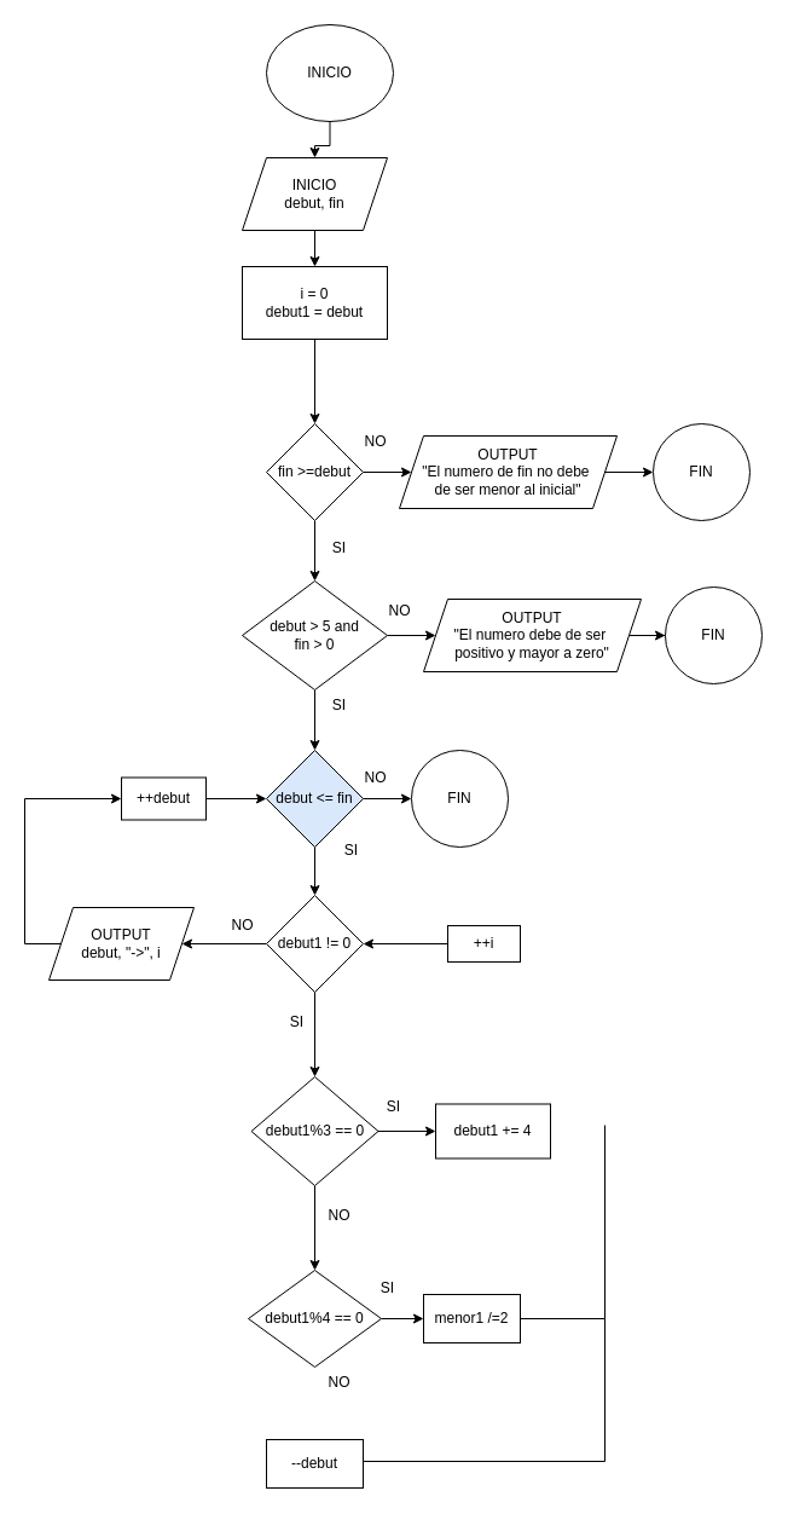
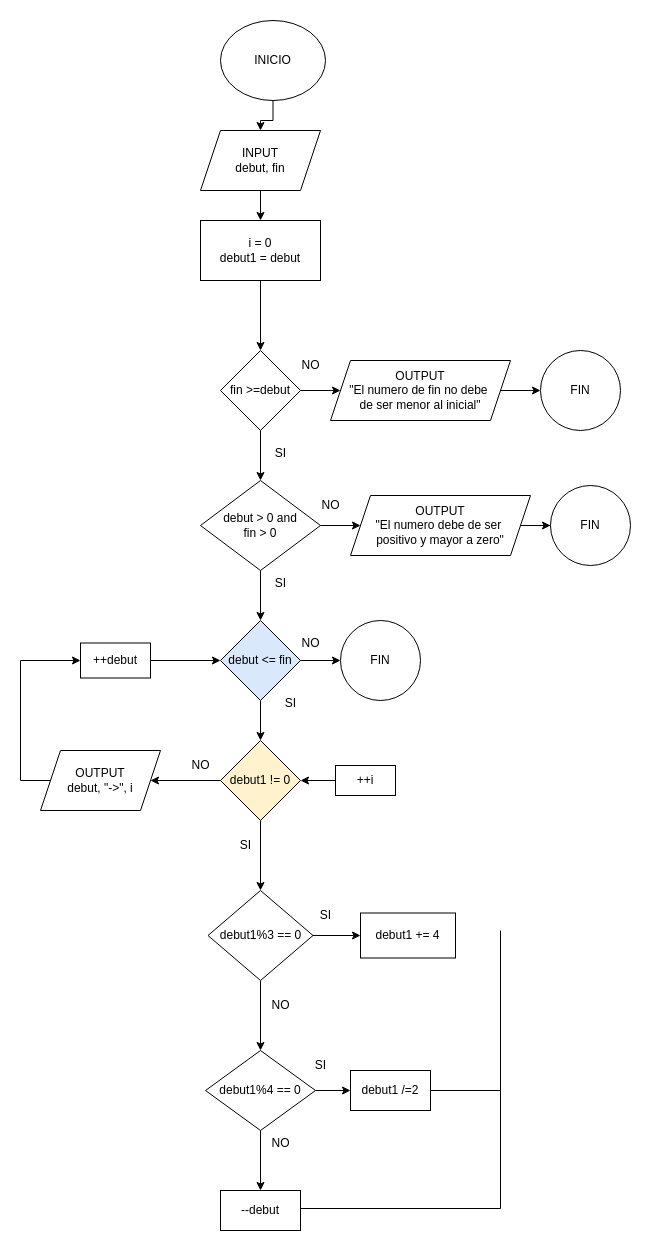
  <mxCell id="0" />
  <mxCell id="1" parent="0" />
  <mxCell id="2" value="" style="edgeStyle=orthogonalEdgeStyle;rounded=0;orthogonalLoop=1;jettySize=auto;html=1;" edge="1" parent="1" source="3" target="5"><mxGeometry relative="1" as="geometry" /></mxCell>
  <mxCell id="3" value="INICIO" style="ellipse;whiteSpace=wrap;html=1;" vertex="1" parent="1"><mxGeometry x="220" y="20" width="105" height="80" as="geometry" /></mxCell>
  <mxCell id="4" value="" style="edgeStyle=orthogonalEdgeStyle;rounded=0;orthogonalLoop=1;jettySize=auto;html=1;" edge="1" parent="1" source="5" target="7"><mxGeometry relative="1" as="geometry" /></mxCell>
- <mxCell id="5" value="INICIO&lt;div&gt;debut, fin&lt;/div&gt;" style="shape=parallelogram;perimeter=parallelogramPerimeter;whiteSpace=wrap;html=1;fixedSize=1;" vertex="1" parent="1"><mxGeometry x="200" y="130" width="120" height="60" as="geometry" /></mxCell>
+ <mxCell id="5" value="INPUT&lt;div&gt;debut, fin&lt;/div&gt;" style="shape=parallelogram;perimeter=parallelogramPerimeter;whiteSpace=wrap;html=1;fixedSize=1;" vertex="1" parent="1"><mxGeometry x="200" y="130" width="120" height="60" as="geometry" /></mxCell>
  <mxCell id="6" value="" style="edgeStyle=orthogonalEdgeStyle;rounded=0;orthogonalLoop=1;jettySize=auto;html=1;" edge="1" parent="1" source="7" target="10"><mxGeometry relative="1" as="geometry" /></mxCell>
  <mxCell id="7" value="i = 0&lt;div&gt;debut1 = debut&lt;/div&gt;" style="whiteSpace=wrap;html=1;" vertex="1" parent="1"><mxGeometry x="200" y="220" width="120" height="60" as="geometry" /></mxCell>
  <mxCell id="8" value="" style="edgeStyle=orthogonalEdgeStyle;rounded=0;orthogonalLoop=1;jettySize=auto;html=1;" edge="1" parent="1" source="10" target="13"><mxGeometry relative="1" as="geometry" /></mxCell>
  <mxCell id="9" value="" style="edgeStyle=orthogonalEdgeStyle;rounded=0;orthogonalLoop=1;jettySize=auto;html=1;" edge="1" parent="1" source="10" target="16"><mxGeometry relative="1" as="geometry" /></mxCell>
  <mxCell id="10" value="fin &amp;gt;=debut" style="rhombus;whiteSpace=wrap;html=1;" vertex="1" parent="1"><mxGeometry x="220" y="350" width="80" height="80" as="geometry" /></mxCell>
  <mxCell id="11" value="NO" style="text;html=1;align=center;verticalAlign=middle;resizable=0;points=[];autosize=1;strokeColor=none;fillColor=none;" vertex="1" parent="1"><mxGeometry x="290" y="350" width="40" height="30" as="geometry" /></mxCell>
  <mxCell id="12" value="" style="edgeStyle=orthogonalEdgeStyle;rounded=0;orthogonalLoop=1;jettySize=auto;html=1;" edge="1" parent="1" source="13" target="55"><mxGeometry relative="1" as="geometry" /></mxCell>
  <mxCell id="13" value="OUTPUT&lt;div&gt;&quot;El numero de fin no debe&amp;nbsp;&lt;/div&gt;&lt;div&gt;de ser menor al inicial&quot;&lt;/div&gt;" style="shape=parallelogram;perimeter=parallelogramPerimeter;whiteSpace=wrap;html=1;fixedSize=1;" vertex="1" parent="1"><mxGeometry x="330" y="360" width="180" height="60" as="geometry" /></mxCell>
  <mxCell id="14" value="" style="edgeStyle=orthogonalEdgeStyle;rounded=0;orthogonalLoop=1;jettySize=auto;html=1;" edge="1" parent="1" source="16" target="20"><mxGeometry relative="1" as="geometry" /></mxCell>
  <mxCell id="15" value="" style="edgeStyle=orthogonalEdgeStyle;rounded=0;orthogonalLoop=1;jettySize=auto;html=1;" edge="1" parent="1" source="16" target="23"><mxGeometry relative="1" as="geometry" /></mxCell>
- <mxCell id="16" value="debut &amp;gt; 5 and&lt;div&gt;fin &amp;gt; 0&lt;/div&gt;" style="rhombus;whiteSpace=wrap;html=1;" vertex="1" parent="1"><mxGeometry x="200" y="480" width="120" height="90" as="geometry" /></mxCell>
+ <mxCell id="16" value="debut &amp;gt; 0 and&lt;div&gt;fin &amp;gt; 0&lt;/div&gt;" style="rhombus;whiteSpace=wrap;html=1;" vertex="1" parent="1"><mxGeometry x="200" y="480" width="120" height="90" as="geometry" /></mxCell>
  <mxCell id="17" value="SI" style="text;html=1;align=center;verticalAlign=middle;resizable=0;points=[];autosize=1;strokeColor=none;fillColor=none;" vertex="1" parent="1"><mxGeometry x="265" y="438" width="30" height="30" as="geometry" /></mxCell>
  <mxCell id="18" value="NO" style="text;html=1;align=center;verticalAlign=middle;resizable=0;points=[];autosize=1;strokeColor=none;fillColor=none;" vertex="1" parent="1"><mxGeometry x="310" y="490" width="40" height="30" as="geometry" /></mxCell>
  <mxCell id="19" value="" style="edgeStyle=orthogonalEdgeStyle;rounded=0;orthogonalLoop=1;jettySize=auto;html=1;" edge="1" parent="1" source="20" target="56"><mxGeometry relative="1" as="geometry" /></mxCell>
  <mxCell id="20" value="OUTPUT&lt;div&gt;&quot;El numero debe de ser&amp;nbsp;&lt;/div&gt;&lt;div&gt;positivo y mayor a zero&quot;&lt;/div&gt;" style="shape=parallelogram;perimeter=parallelogramPerimeter;whiteSpace=wrap;html=1;fixedSize=1;" vertex="1" parent="1"><mxGeometry x="350" y="495" width="180" height="60" as="geometry" /></mxCell>
  <mxCell id="21" value="" style="edgeStyle=orthogonalEdgeStyle;rounded=0;orthogonalLoop=1;jettySize=auto;html=1;" edge="1" parent="1" source="23" target="25"><mxGeometry relative="1" as="geometry" /></mxCell>
  <mxCell id="22" value="" style="edgeStyle=orthogonalEdgeStyle;rounded=0;orthogonalLoop=1;jettySize=auto;html=1;" edge="1" parent="1" source="23" target="30"><mxGeometry relative="1" as="geometry" /></mxCell>
  <mxCell id="23" value="debut &amp;lt;= fin" style="rhombus;whiteSpace=wrap;html=1;fillColor=#dae8fc;" vertex="1" parent="1"><mxGeometry x="220" y="620" width="80" height="80" as="geometry" /></mxCell>
  <mxCell id="24" value="SI" style="text;html=1;align=center;verticalAlign=middle;resizable=0;points=[];autosize=1;strokeColor=none;fillColor=none;" vertex="1" parent="1"><mxGeometry x="265" y="568" width="30" height="30" as="geometry" /></mxCell>
  <mxCell id="25" value="FIN" style="ellipse;whiteSpace=wrap;html=1;" vertex="1" parent="1"><mxGeometry x="340" y="620" width="80" height="80" as="geometry" /></mxCell>
  <mxCell id="26" value="NO" style="text;html=1;align=center;verticalAlign=middle;resizable=0;points=[];autosize=1;strokeColor=none;fillColor=none;" vertex="1" parent="1"><mxGeometry x="290" y="628" width="40" height="30" as="geometry" /></mxCell>
  <mxCell id="27" value="SI" style="text;html=1;align=center;verticalAlign=middle;resizable=0;points=[];autosize=1;strokeColor=none;fillColor=none;" vertex="1" parent="1"><mxGeometry x="275" y="688" width="30" height="30" as="geometry" /></mxCell>
  <mxCell id="28" value="" style="edgeStyle=orthogonalEdgeStyle;rounded=0;orthogonalLoop=1;jettySize=auto;html=1;" edge="1" parent="1" source="30" target="32"><mxGeometry relative="1" as="geometry" /></mxCell>
  <mxCell id="29" value="" style="edgeStyle=orthogonalEdgeStyle;rounded=0;orthogonalLoop=1;jettySize=auto;html=1;" edge="1" parent="1" source="30" target="40"><mxGeometry relative="1" as="geometry" /></mxCell>
- <mxCell id="30" value="debut1 != 0" style="rhombus;whiteSpace=wrap;html=1;" vertex="1" parent="1"><mxGeometry x="220" y="740" width="80" height="80" as="geometry" /></mxCell>
+ <mxCell id="30" value="debut1 != 0" style="rhombus;whiteSpace=wrap;html=1;fillColor=#fff2cc;" vertex="1" parent="1"><mxGeometry x="220" y="740" width="80" height="80" as="geometry" /></mxCell>
  <mxCell id="31" style="edgeStyle=orthogonalEdgeStyle;rounded=0;orthogonalLoop=1;jettySize=auto;html=1;entryX=0;entryY=0.5;entryDx=0;entryDy=0;" edge="1" parent="1" source="32" target="34"><mxGeometry relative="1" as="geometry"><Array as="points"><mxPoint x="20" y="780" /><mxPoint x="20" y="660" /></Array></mxGeometry></mxCell>
  <mxCell id="32" value="OUTPUT&lt;div&gt;debut, &quot;-&amp;gt;&quot;, i&lt;/div&gt;" style="shape=parallelogram;perimeter=parallelogramPerimeter;whiteSpace=wrap;html=1;fixedSize=1;" vertex="1" parent="1"><mxGeometry x="40" y="750" width="120" height="60" as="geometry" /></mxCell>
  <mxCell id="33" style="edgeStyle=orthogonalEdgeStyle;rounded=0;orthogonalLoop=1;jettySize=auto;html=1;entryX=0;entryY=0.5;entryDx=0;entryDy=0;" edge="1" parent="1" source="34" target="23"><mxGeometry relative="1" as="geometry" /></mxCell>
- <mxCell id="34" value="++debut" style="whiteSpace=wrap;html=1;" vertex="1" parent="1"><mxGeometry x="100" y="642.5" width="70" height="35" as="geometry" /></mxCell>
+ <mxCell id="34" value="++debut" style="whiteSpace=wrap;html=1;" vertex="1" parent="1"><mxGeometry x="80" y="642.5" width="70" height="35" as="geometry" /></mxCell>
  <mxCell id="35" value="NO" style="text;html=1;align=center;verticalAlign=middle;resizable=0;points=[];autosize=1;strokeColor=none;fillColor=none;" vertex="1" parent="1"><mxGeometry x="180" y="750" width="40" height="30" as="geometry" /></mxCell>
  <mxCell id="36" value="SI" style="text;html=1;align=center;verticalAlign=middle;resizable=0;points=[];autosize=1;strokeColor=none;fillColor=none;" vertex="1" parent="1"><mxGeometry x="230" y="830" width="30" height="30" as="geometry" /></mxCell>
  <mxCell id="37" value="" style="edgeStyle=orthogonalEdgeStyle;rounded=0;orthogonalLoop=1;jettySize=auto;html=1;entryX=0;entryY=0.5;entryDx=0;entryDy=0;" edge="1" parent="1" target="42"><mxGeometry relative="1" as="geometry"><mxPoint x="367.5" y="934.5" as="sourcePoint" /><mxPoint x="520" y="934.5" as="targetPoint" /><Array as="points" /></mxGeometry></mxCell>
  <mxCell id="38" style="edgeStyle=orthogonalEdgeStyle;rounded=0;orthogonalLoop=1;jettySize=auto;html=1;entryX=0;entryY=0.5;entryDx=0;entryDy=0;" edge="1" parent="1" source="40" target="42"><mxGeometry relative="1" as="geometry" /></mxCell>
  <mxCell id="39" value="" style="edgeStyle=orthogonalEdgeStyle;rounded=0;orthogonalLoop=1;jettySize=auto;html=1;" edge="1" parent="1" source="40" target="47"><mxGeometry relative="1" as="geometry" /></mxCell>
  <mxCell id="40" value="debut1%3 == 0" style="rhombus;whiteSpace=wrap;html=1;" vertex="1" parent="1"><mxGeometry x="207.5" y="890" width="105" height="90" as="geometry" /></mxCell>
  <mxCell id="41" style="edgeStyle=orthogonalEdgeStyle;rounded=0;orthogonalLoop=1;jettySize=auto;html=1;entryX=1;entryY=0.5;entryDx=0;entryDy=0;" edge="1" parent="1" source="44" target="30"><mxGeometry relative="1" as="geometry"><Array as="points" /></mxGeometry></mxCell>
  <mxCell id="42" value="debut1 += 4" style="whiteSpace=wrap;html=1;" vertex="1" parent="1"><mxGeometry x="360" y="912.5" width="95" height="45" as="geometry" /></mxCell>
  <mxCell id="43" value="SI" style="text;html=1;align=center;verticalAlign=middle;resizable=0;points=[];autosize=1;strokeColor=none;fillColor=none;" vertex="1" parent="1"><mxGeometry x="310" y="900" width="30" height="30" as="geometry" /></mxCell>
- <mxCell id="44" value="++i" style="whiteSpace=wrap;html=1;" vertex="1" parent="1"><mxGeometry x="370" y="765" width="60" height="30" as="geometry" /></mxCell>
+ <mxCell id="44" value="++i" style="whiteSpace=wrap;html=1;" vertex="1" parent="1"><mxGeometry x="335" y="765" width="60" height="30" as="geometry" /></mxCell>
  <mxCell id="45" value="" style="edgeStyle=orthogonalEdgeStyle;rounded=0;orthogonalLoop=1;jettySize=auto;html=1;" edge="1" parent="1" source="47" target="49"><mxGeometry relative="1" as="geometry" /></mxCell>
+ <mxCell id="46" value="" style="edgeStyle=orthogonalEdgeStyle;rounded=0;orthogonalLoop=1;jettySize=auto;html=1;" edge="1" parent="1" source="47" target="52"><mxGeometry relative="1" as="geometry" /></mxCell>
  <mxCell id="47" value="debut1%4 == 0" style="rhombus;whiteSpace=wrap;html=1;" vertex="1" parent="1"><mxGeometry x="205" y="1050" width="110" height="80" as="geometry" /></mxCell>
  <mxCell id="48" value="NO" style="text;html=1;align=center;verticalAlign=middle;resizable=0;points=[];autosize=1;strokeColor=none;fillColor=none;" vertex="1" parent="1"><mxGeometry x="260" y="990" width="40" height="30" as="geometry" /></mxCell>
- <mxCell id="49" value="menor1 /=2" style="whiteSpace=wrap;html=1;" vertex="1" parent="1"><mxGeometry x="350" y="1070" width="80" height="40" as="geometry" /></mxCell>
+ <mxCell id="49" value="debut1 /=2" style="whiteSpace=wrap;html=1;" vertex="1" parent="1"><mxGeometry x="350" y="1070" width="80" height="40" as="geometry" /></mxCell>
  <mxCell id="50" value="" style="endArrow=none;html=1;rounded=0;" edge="1" parent="1"><mxGeometry width="50" height="50" relative="1" as="geometry"><mxPoint x="430" y="1090" as="sourcePoint" /><mxPoint x="500" y="930" as="targetPoint" /><Array as="points"><mxPoint x="500" y="1090" /></Array></mxGeometry></mxCell>
  <mxCell id="51" value="SI" style="text;html=1;align=center;verticalAlign=middle;resizable=0;points=[];autosize=1;strokeColor=none;fillColor=none;" vertex="1" parent="1"><mxGeometry x="305" y="1050" width="30" height="30" as="geometry" /></mxCell>
  <mxCell id="52" value="--debut" style="whiteSpace=wrap;html=1;" vertex="1" parent="1"><mxGeometry x="220" y="1190" width="80" height="40" as="geometry" /></mxCell>
  <mxCell id="53" value="NO" style="text;html=1;align=center;verticalAlign=middle;resizable=0;points=[];autosize=1;strokeColor=none;fillColor=none;" vertex="1" parent="1"><mxGeometry x="260" y="1128" width="40" height="30" as="geometry" /></mxCell>
  <mxCell id="54" value="" style="endArrow=none;html=1;rounded=0;" edge="1" parent="1"><mxGeometry width="50" height="50" relative="1" as="geometry"><mxPoint x="300" y="1208" as="sourcePoint" /><mxPoint x="500" y="1090" as="targetPoint" /><Array as="points"><mxPoint x="500" y="1208" /></Array></mxGeometry></mxCell>
  <mxCell id="55" value="FIN" style="ellipse;whiteSpace=wrap;html=1;" vertex="1" parent="1"><mxGeometry x="540" y="350" width="80" height="80" as="geometry" /></mxCell>
  <mxCell id="56" value="FIN" style="ellipse;whiteSpace=wrap;html=1;" vertex="1" parent="1"><mxGeometry x="550" y="485" width="80" height="80" as="geometry" /></mxCell>
